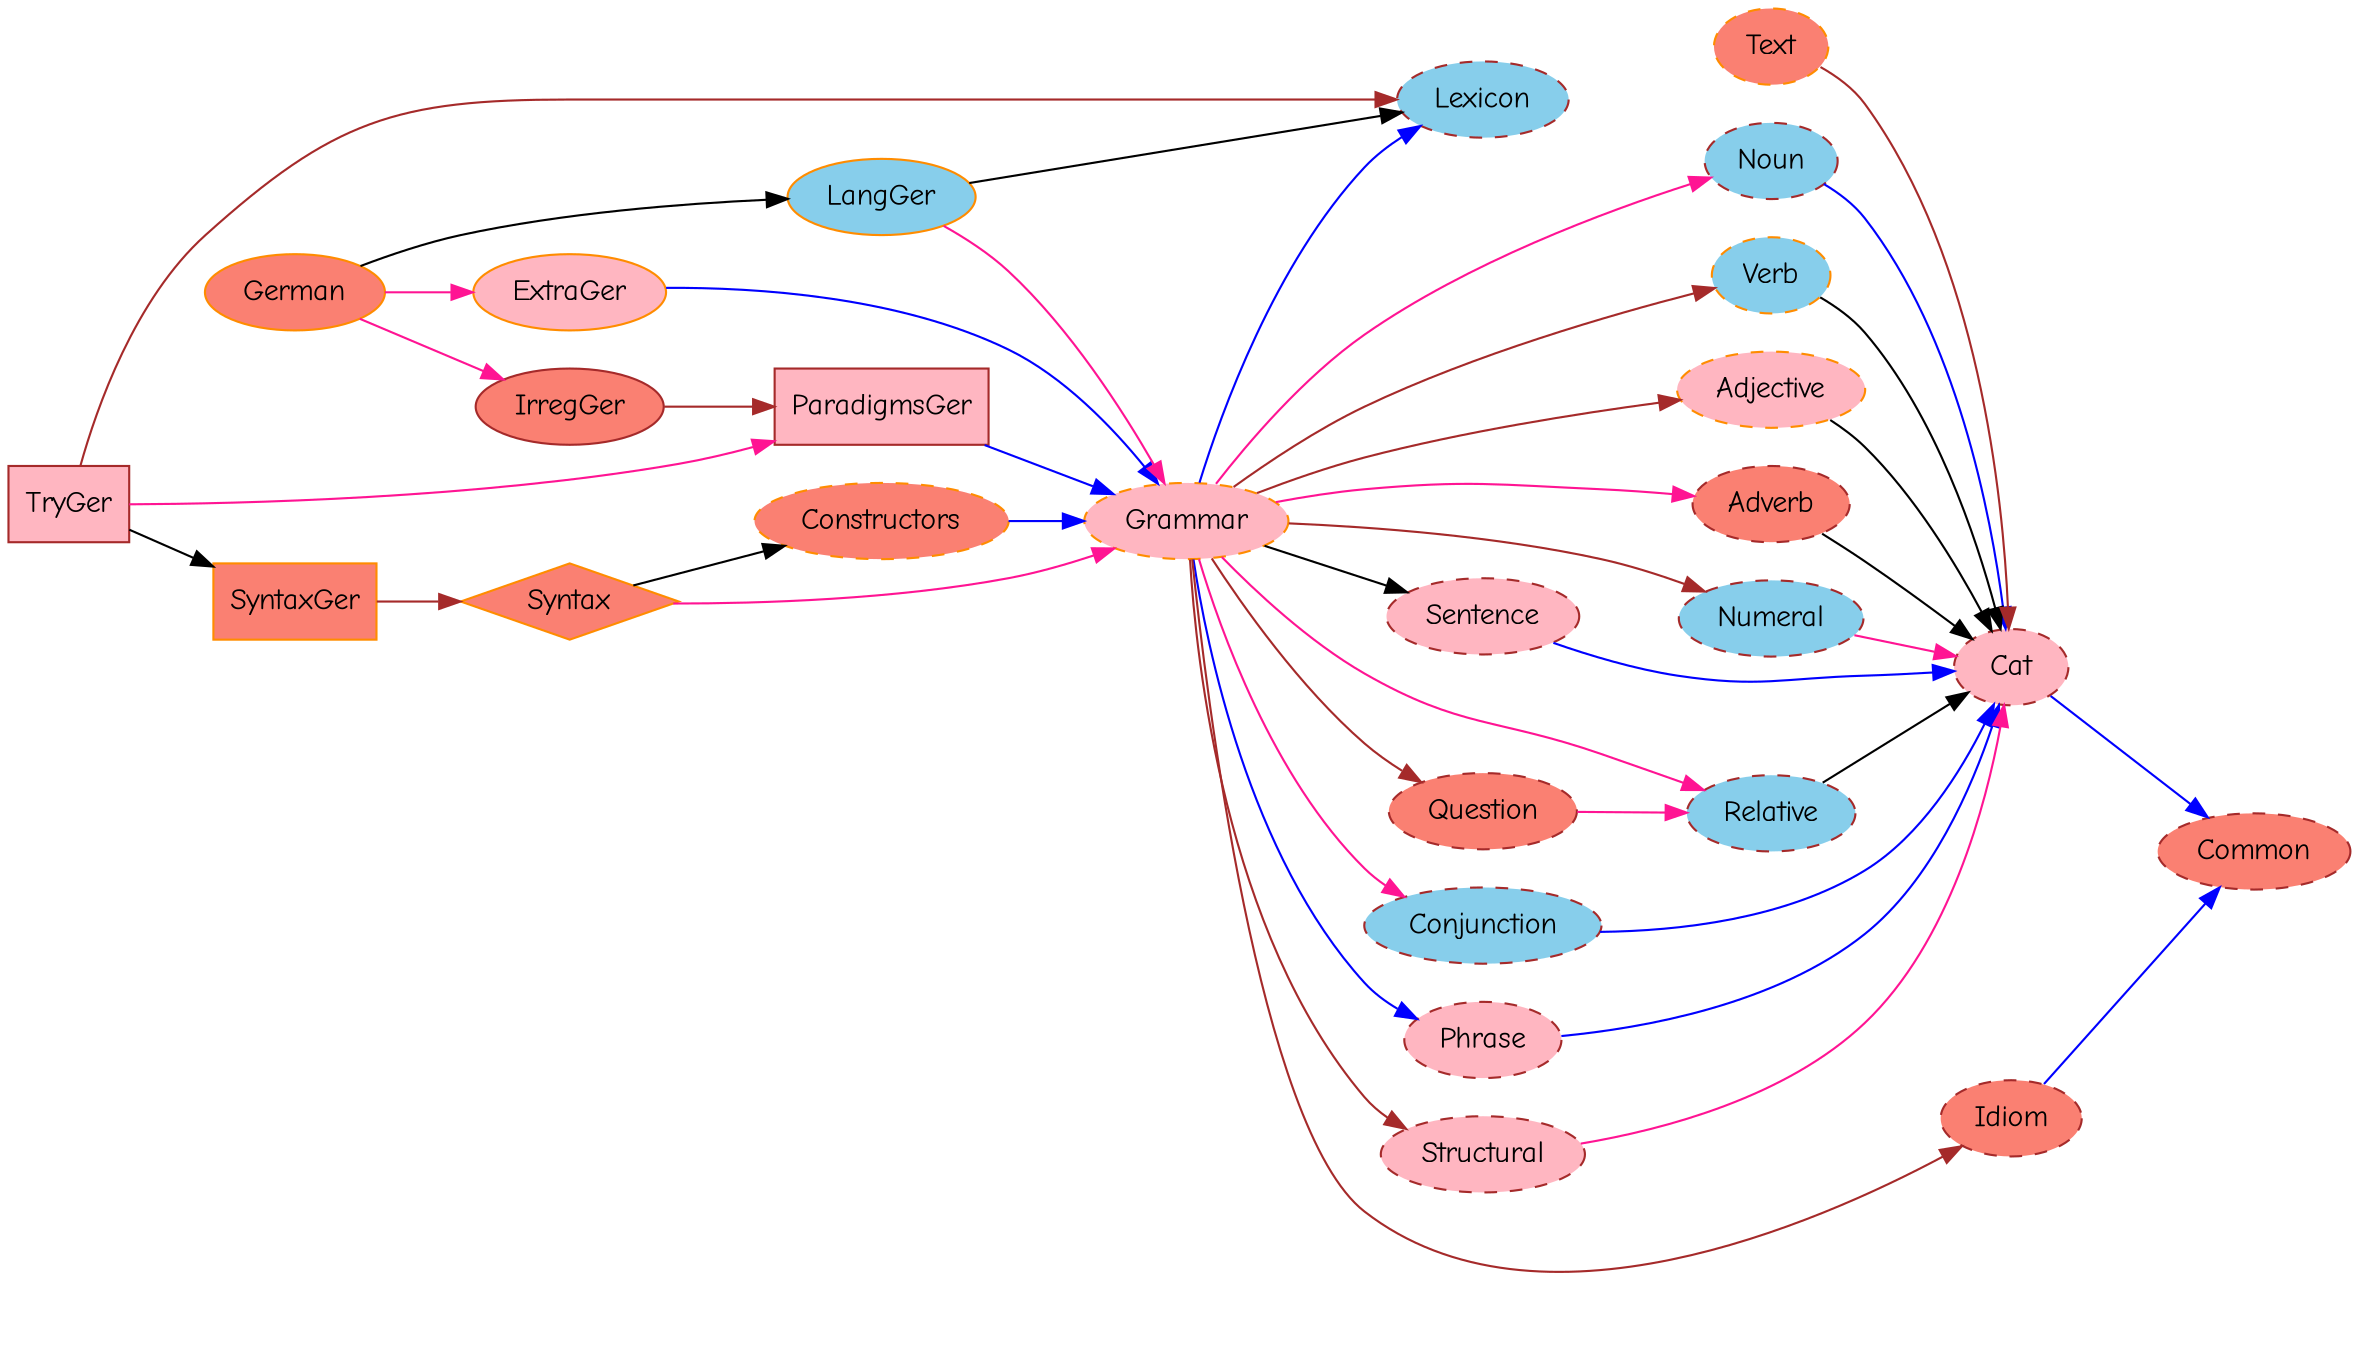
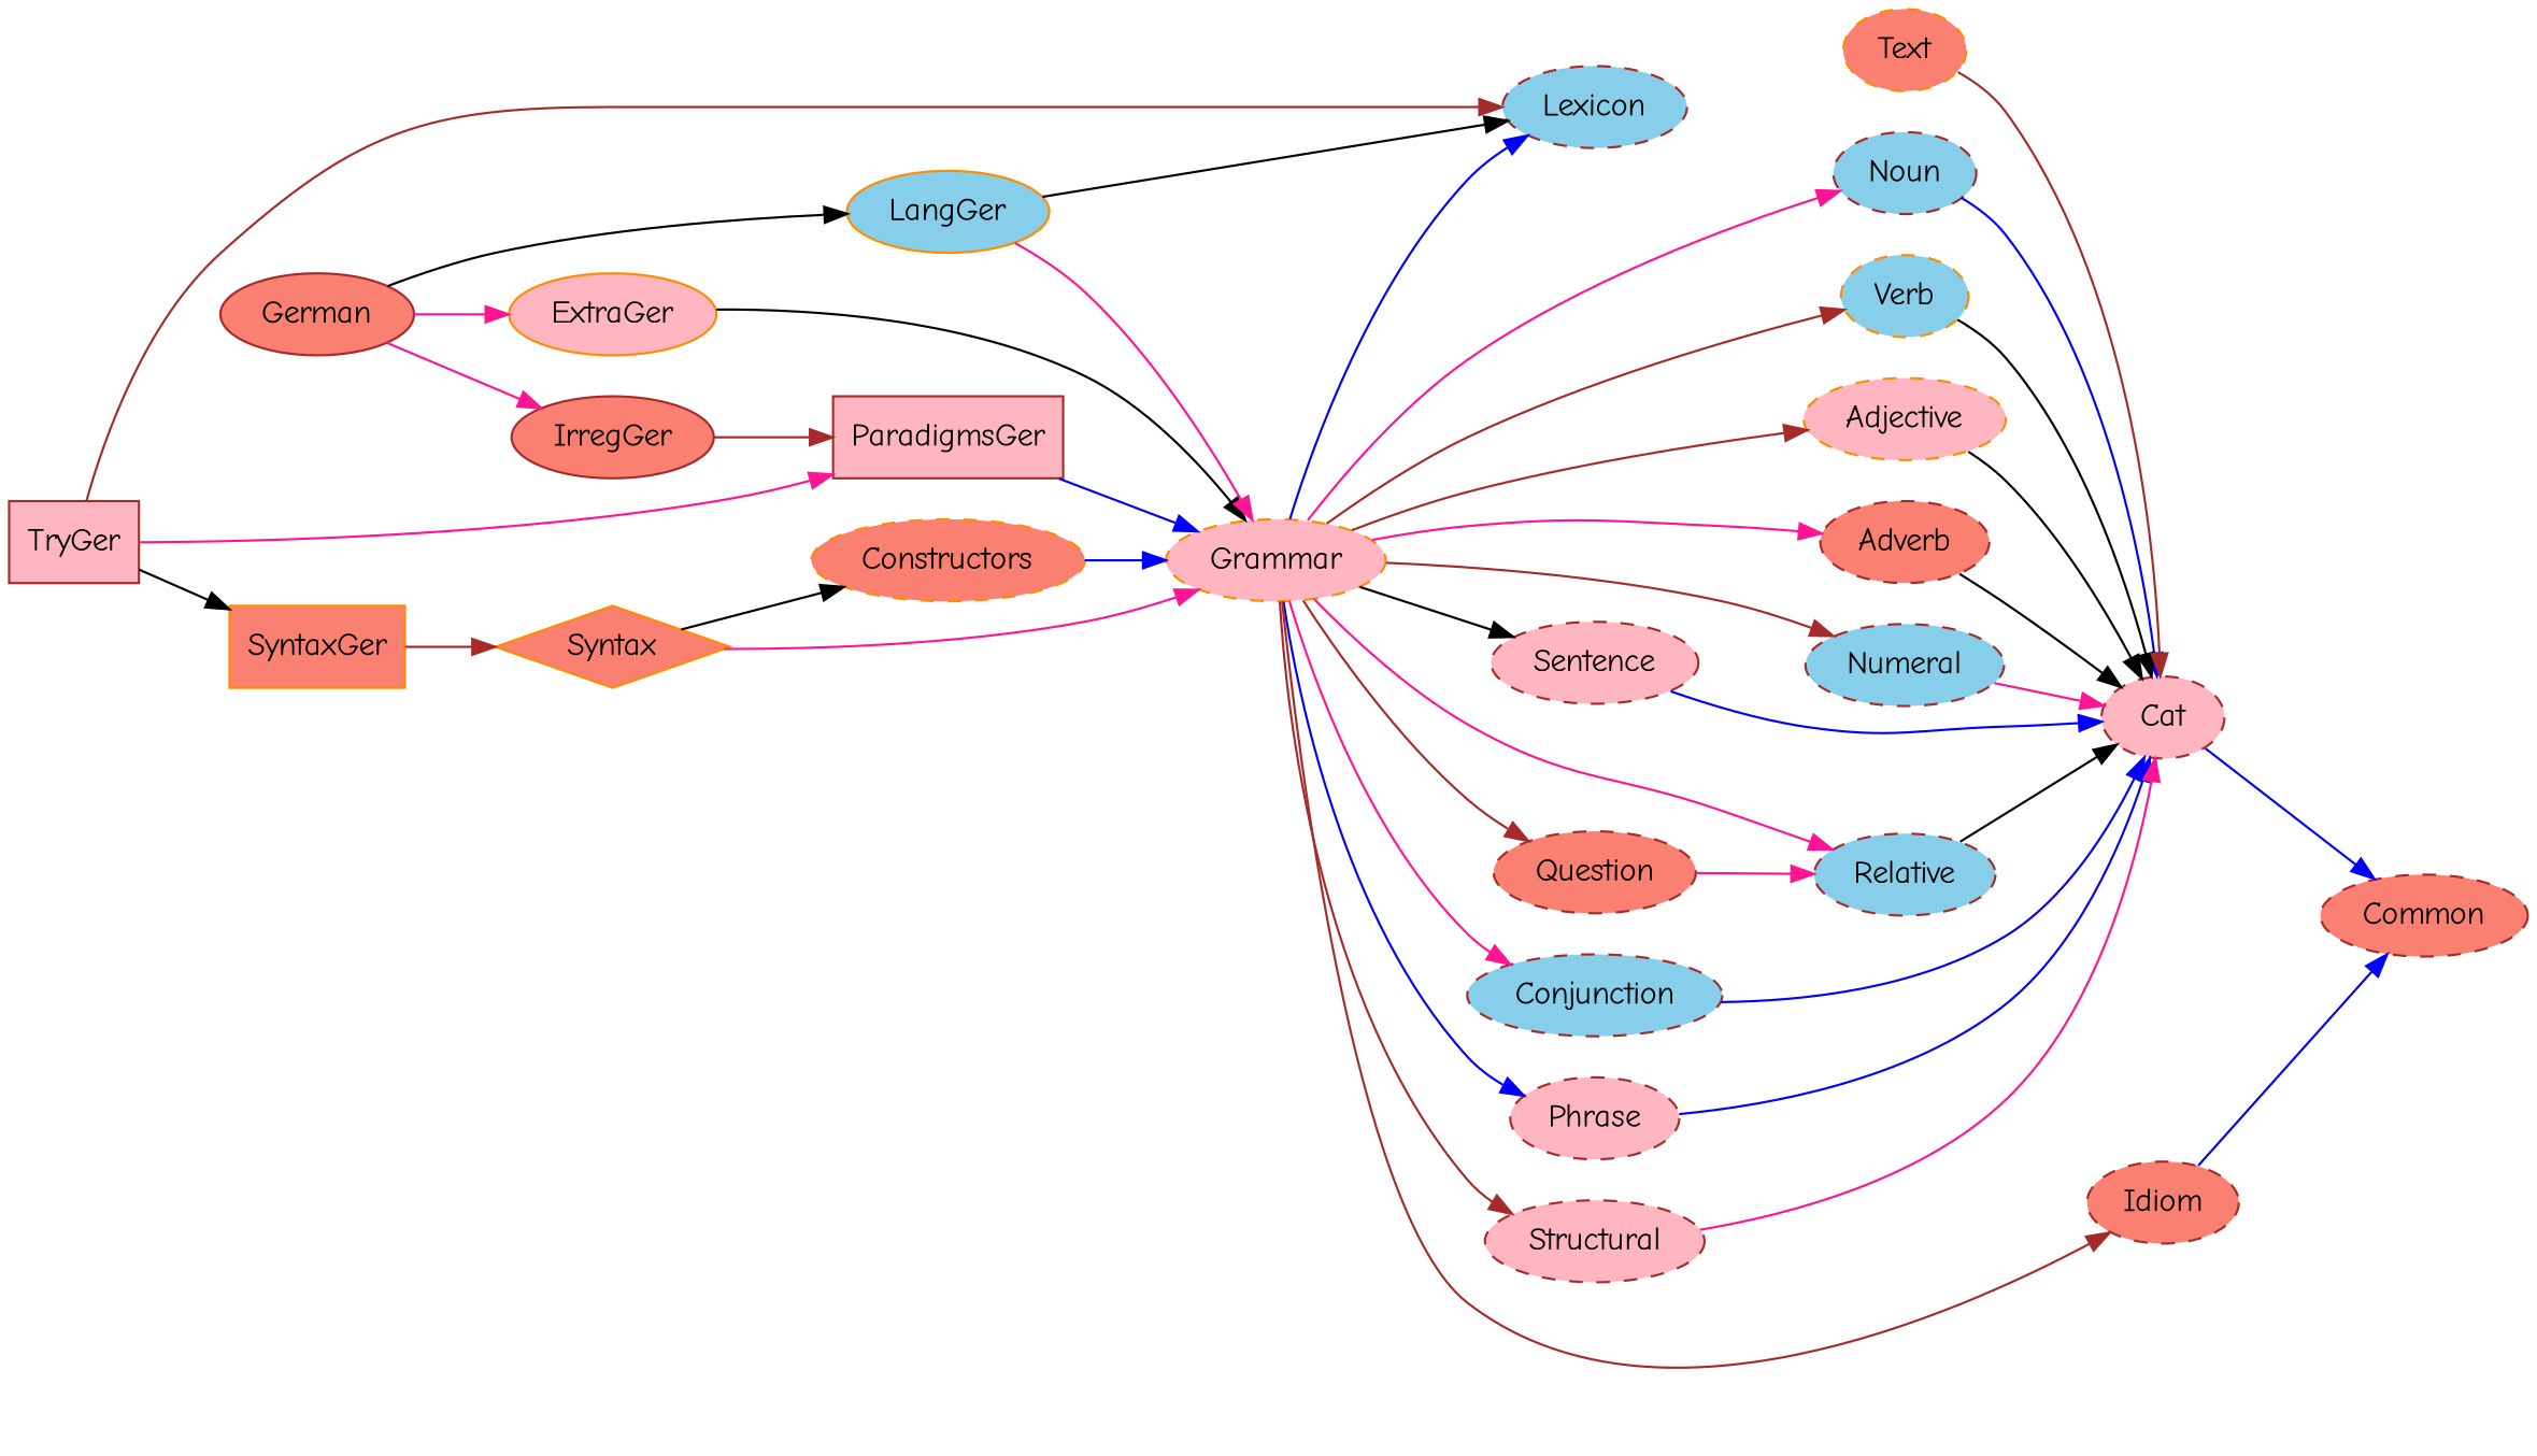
  digraph {
    fontname="Comic Neue"
    rankdir=LR
    node [color=brown fillcolor=salmon fontname="Comic Neue" shape=ellipse style="dashed,filled"]
    edge [color=deeppink fontname="Comic Neue" style=solid]
-   German [color=darkorange style="solid,filled"]
+   German [style="solid,filled"]
    ExtraGer [color=darkorange fillcolor=lightpink style="solid,filled"]
    IrregGer [style="solid,filled"]
    LangGer [color=darkorange fillcolor=skyblue style="solid,filled"]
    Grammar [color=darkorange fillcolor=lightpink]
    ParadigmsGer [fillcolor=lightpink shape=rectangle style="solid,filled"]
    Lexicon [fillcolor=skyblue]
    Noun [fillcolor=skyblue]
    Verb [color=darkorange fillcolor=skyblue]
    Adjective [color=darkorange fillcolor=lightpink]
    Adverb
    Numeral [fillcolor=skyblue]
    Sentence [fillcolor=lightpink]
    Question
    Relative [fillcolor=skyblue]
    Conjunction [fillcolor=skyblue]
    Phrase [fillcolor=lightpink]
    Idiom
    Structural [fillcolor=lightpink]
    Cat [fillcolor=lightpink]
    Text [color=darkorange]
    Common
    TryGer [fillcolor=lightpink shape=rectangle style="solid,filled"]
    SyntaxGer [color=darkorange shape=rectangle style="solid,filled"]
    Syntax [color=darkorange shape=diamond style="solid,filled"]
    Constructors [color=darkorange]
    German -> ExtraGer
    German -> IrregGer
    German -> LangGer [color=black]
-   ExtraGer -> Grammar [color=blue]
+   ExtraGer -> Grammar [color=black]
    IrregGer -> ParadigmsGer [color=brown]
    LangGer -> Grammar
    LangGer -> Lexicon [color=black]
    Grammar -> Lexicon [color=blue]
    Grammar -> Noun
    Grammar -> Verb [color=brown]
    Grammar -> Adjective [color=brown]
    Grammar -> Adverb
    Grammar -> Numeral [color=brown]
    Grammar -> Sentence [color=black]
    Grammar -> Question [color=brown]
    Grammar -> Relative
    Grammar -> Conjunction
    Grammar -> Phrase [color=blue]
    Grammar -> Idiom [color=brown]
    Grammar -> Structural [color=brown]
    ParadigmsGer -> Grammar [color=blue]
    Noun -> Cat [color=blue]
    Verb -> Cat [color=black]
    Adjective -> Cat [color=black]
    Adverb -> Cat [color=black]
    Numeral -> Cat
    Sentence -> Cat [color=blue]
    Question -> Relative
    Relative -> Cat [color=black]
    Conjunction -> Cat [color=blue]
    Phrase -> Cat [color=blue]
    Idiom -> Common [color=blue]
    Structural -> Cat
    Cat -> Common [color=blue]
    Text -> Cat [color=brown]
    TryGer -> ParadigmsGer
    TryGer -> Lexicon [color=brown]
    TryGer -> SyntaxGer [color=black]
    SyntaxGer -> Syntax [color=brown]
    Syntax -> Grammar
    Syntax -> Constructors [color=black]
    Constructors -> Grammar [color=blue]
  }
